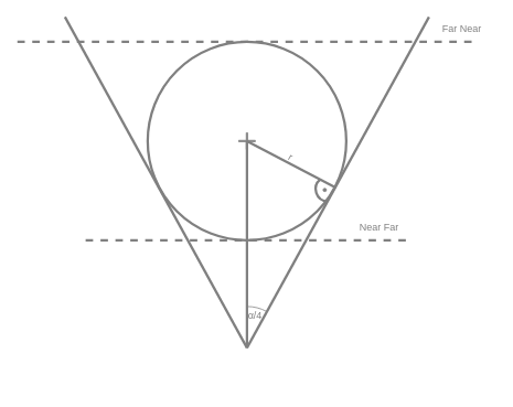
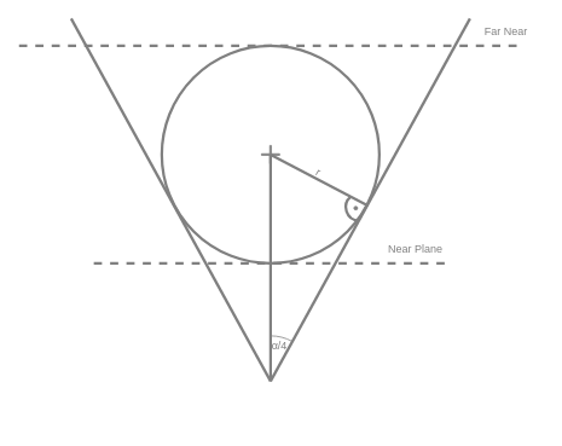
  <mxCell id="0" />
  <mxCell id="1" parent="0" />
  <mxCell id="2" value="" style="endArrow=none;html=1;rounded=0;strokeWidth=3;strokeColor=#808080;fontColor=#808080;" parent="1" edge="1"><mxGeometry width="50" height="50" relative="1" as="geometry"><mxPoint x="298" y="420" as="sourcePoint" /><mxPoint x="78" y="20" as="targetPoint" /></mxGeometry></mxCell>
  <mxCell id="3" value="" style="endArrow=none;html=1;rounded=0;strokeWidth=3;strokeColor=#808080;fontColor=#808080;" parent="1" edge="1"><mxGeometry width="50" height="50" relative="1" as="geometry"><mxPoint x="298" y="420" as="sourcePoint" /><mxPoint x="518" y="20" as="targetPoint" /></mxGeometry></mxCell>
  <mxCell id="4" value="" style="ellipse;whiteSpace=wrap;html=1;fontColor=#808080;strokeColor=#808080;strokeWidth=3;fillColor=none;" parent="1" vertex="1"><mxGeometry x="178" y="50" width="240" height="240" as="geometry" /></mxCell>
  <mxCell id="5" value="" style="shape=cross;whiteSpace=wrap;html=1;fontColor=#808080;strokeColor=#808080;size=0.087;fillColor=#808080;" parent="1" vertex="1"><mxGeometry x="288" y="160" width="20" height="20" as="geometry" /></mxCell>
  <mxCell id="6" value="" style="endArrow=none;html=1;rounded=0;dashed=1;strokeWidth=3;strokeColor=#808080;fontColor=#808080;" parent="1" edge="1"><mxGeometry width="50" height="50" relative="1" as="geometry"><mxPoint x="103" y="290" as="sourcePoint" /><mxPoint x="493" y="290" as="targetPoint" /></mxGeometry></mxCell>
  <mxCell id="7" value="" style="endArrow=none;html=1;rounded=0;dashed=1;strokeWidth=3;strokeColor=#808080;fontColor=#808080;" parent="1" edge="1"><mxGeometry width="50" height="50" relative="1" as="geometry"><mxPoint x="20.5" y="50" as="sourcePoint" /><mxPoint x="575.5" y="50" as="targetPoint" /></mxGeometry></mxCell>
- <mxCell id="8" value="Near Far" style="text;html=1;strokeColor=none;fillColor=none;align=center;verticalAlign=middle;whiteSpace=wrap;rounded=0;fontColor=#808080;" parent="1" vertex="1"><mxGeometry x="418" y="260" width="80" height="30" as="geometry" /></mxCell>
+ <mxCell id="8" value="Near Plane" style="text;html=1;strokeColor=none;fillColor=none;align=center;verticalAlign=middle;whiteSpace=wrap;rounded=0;fontColor=#808080;" parent="1" vertex="1"><mxGeometry x="418" y="260" width="80" height="30" as="geometry" /></mxCell>
  <mxCell id="9" value="Far Near" style="text;html=1;strokeColor=none;fillColor=none;align=center;verticalAlign=middle;whiteSpace=wrap;rounded=0;fontColor=#808080;" parent="1" vertex="1"><mxGeometry x="518" y="20" width="80" height="30" as="geometry" /></mxCell>
  <mxCell id="10" value="" style="endArrow=none;html=1;rounded=0;fontColor=#808080;strokeColor=#808080;strokeWidth=3;" parent="1" edge="1"><mxGeometry width="50" height="50" relative="1" as="geometry"><mxPoint x="298" y="420" as="sourcePoint" /><mxPoint x="298" y="170" as="targetPoint" /></mxGeometry></mxCell>
  <mxCell id="11" value="" style="endArrow=none;html=1;rounded=0;entryX=0.501;entryY=0.515;entryDx=0;entryDy=0;entryPerimeter=0;exitX=0.943;exitY=0.733;exitDx=0;exitDy=0;exitPerimeter=0;fontColor=#808080;strokeColor=#808080;strokeWidth=3;" parent="1" source="4" target="5" edge="1"><mxGeometry width="50" height="50" relative="1" as="geometry"><mxPoint x="378" y="300" as="sourcePoint" /><mxPoint x="308" y="180" as="targetPoint" /></mxGeometry></mxCell>
  <mxCell id="12" value="" style="verticalLabelPosition=bottom;verticalAlign=top;html=1;shape=mxgraph.basic.arc;startAngle=0.505;endAngle=0.893;fontColor=#808080;strokeColor=#808080;strokeWidth=3;" parent="1" vertex="1"><mxGeometry x="381" y="213" width="30" height="30" as="geometry" /></mxCell>
  <mxCell id="13" value="" style="ellipse;whiteSpace=wrap;html=1;aspect=fixed;fillColor=#808080;fontColor=#808080;strokeColor=#808080;" parent="1" vertex="1"><mxGeometry x="390" y="227" width="4" height="4" as="geometry" /></mxCell>
  <mxCell id="14" value="" style="verticalLabelPosition=bottom;verticalAlign=top;html=1;shape=mxgraph.basic.arc;startAngle=0;endAngle=0.079;fontColor=#808080;strokeColor=#808080;" parent="1" vertex="1"><mxGeometry x="248" y="370" width="100" height="100" as="geometry" /></mxCell>
  <mxCell id="15" value="α/4" style="text;html=1;strokeColor=none;fillColor=none;align=center;verticalAlign=middle;whiteSpace=wrap;rounded=0;fontColor=#808080;" parent="1" vertex="1"><mxGeometry x="278" y="366" width="60" height="30" as="geometry" /></mxCell>
  <mxCell id="16" value="r" style="text;html=1;strokeColor=none;fillColor=none;align=center;verticalAlign=middle;whiteSpace=wrap;rounded=0;rotation=30;fontColor=#808080;" parent="1" vertex="1"><mxGeometry x="321" y="175" width="60" height="30" as="geometry" /></mxCell>
